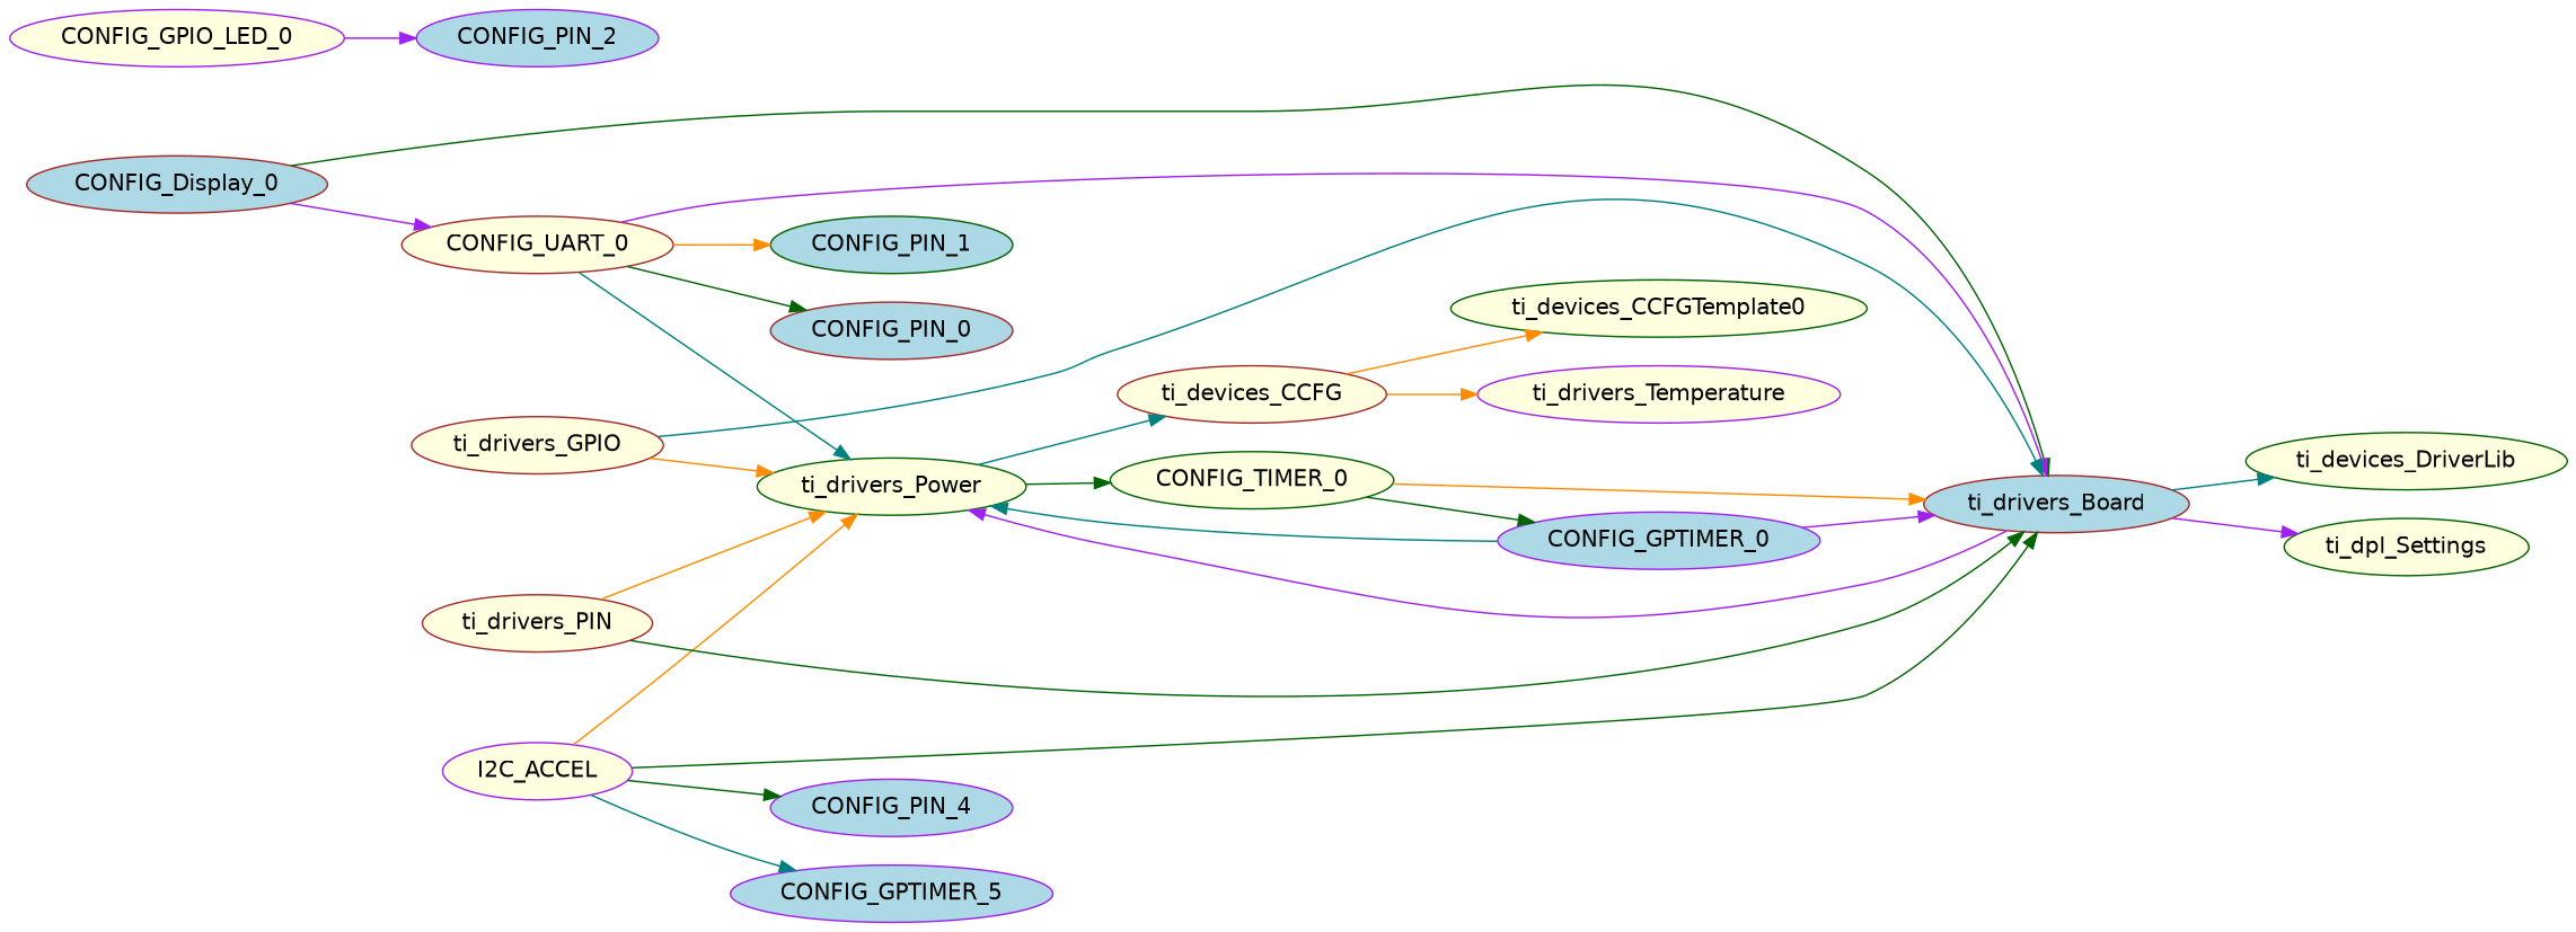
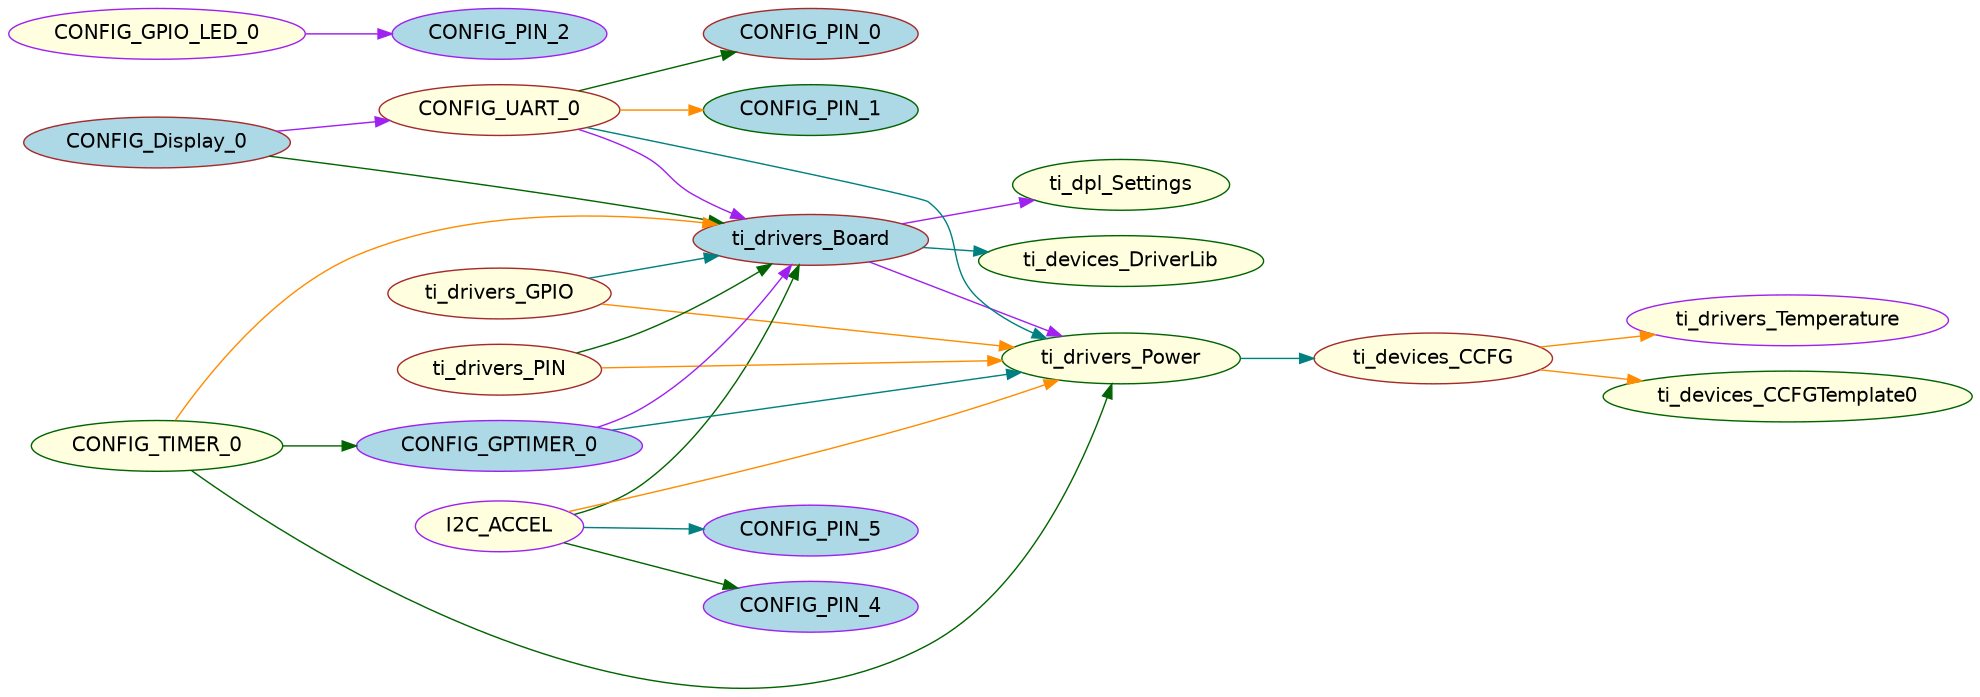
  digraph {
    fontname="DejaVu Sans"
    rankdir=LR
    node [color=brown fillcolor=lightyellow fontname="DejaVu Sans" style=filled]
    edge [color=darkorange fontname="DejaVu Sans"]
    ti_devices_CCFG
    ti_drivers_Temperature [color=purple]
    ti_devices_CCFGTemplate0 [color=darkgreen]
    CONFIG_Display_0 [fillcolor=lightblue]
    ti_drivers_Board [fillcolor=lightblue]
    CONFIG_UART_0
    ti_devices_DriverLib [color=darkgreen]
    ti_dpl_Settings [color=darkgreen]
    ti_drivers_Power [color=darkgreen]
    CONFIG_PIN_0 [fillcolor=lightblue]
    CONFIG_PIN_1 [color=darkgreen fillcolor=lightblue]
    ti_drivers_GPIO
    CONFIG_PIN_2 [color=purple fillcolor=lightblue]
    CONFIG_GPIO_LED_0 [color=purple]
    I2C_ACCEL [color=purple]
    CONFIG_PIN_4 [color=purple fillcolor=lightblue]
-   CONFIG_PIN_5 [color=purple fillcolor=lightblue label=CONFIG_GPTIMER_5]
+   CONFIG_PIN_5 [color=purple fillcolor=lightblue]
    ti_drivers_PIN
    CONFIG_TIMER_0 [color=darkgreen]
    CONFIG_GPTIMER_0 [color=purple fillcolor=lightblue]
    ti_devices_CCFG -> ti_drivers_Temperature
    ti_devices_CCFG -> ti_devices_CCFGTemplate0
    CONFIG_Display_0 -> ti_drivers_Board [color=darkgreen]
    CONFIG_Display_0 -> CONFIG_UART_0 [color=purple]
    ti_drivers_Board -> ti_devices_DriverLib [color=teal]
    ti_drivers_Board -> ti_dpl_Settings [color=purple]
    ti_drivers_Board -> ti_drivers_Power [color=purple]
    CONFIG_UART_0 -> ti_drivers_Board [color=purple]
    CONFIG_UART_0 -> ti_drivers_Power [color=teal]
    CONFIG_UART_0 -> CONFIG_PIN_0 [color=darkgreen]
    CONFIG_UART_0 -> CONFIG_PIN_1
    ti_drivers_Power -> ti_devices_CCFG [color=teal]
    ti_drivers_GPIO -> ti_drivers_Board [color=teal]
    ti_drivers_GPIO -> ti_drivers_Power
    CONFIG_GPIO_LED_0 -> CONFIG_PIN_2 [color=purple]
    I2C_ACCEL -> ti_drivers_Board [color=darkgreen]
    I2C_ACCEL -> ti_drivers_Power
    I2C_ACCEL -> CONFIG_PIN_4 [color=darkgreen]
    I2C_ACCEL -> CONFIG_PIN_5 [color=teal]
    ti_drivers_PIN -> ti_drivers_Board [color=darkgreen]
    ti_drivers_PIN -> ti_drivers_Power
    CONFIG_TIMER_0 -> ti_drivers_Board
-   ti_drivers_Power -> CONFIG_TIMER_0 [color=darkgreen]
+   CONFIG_TIMER_0 -> ti_drivers_Power [color=darkgreen]
    CONFIG_TIMER_0 -> CONFIG_GPTIMER_0 [color=darkgreen]
    CONFIG_GPTIMER_0 -> ti_drivers_Board [color=purple]
    CONFIG_GPTIMER_0 -> ti_drivers_Power [color=teal]
  }
